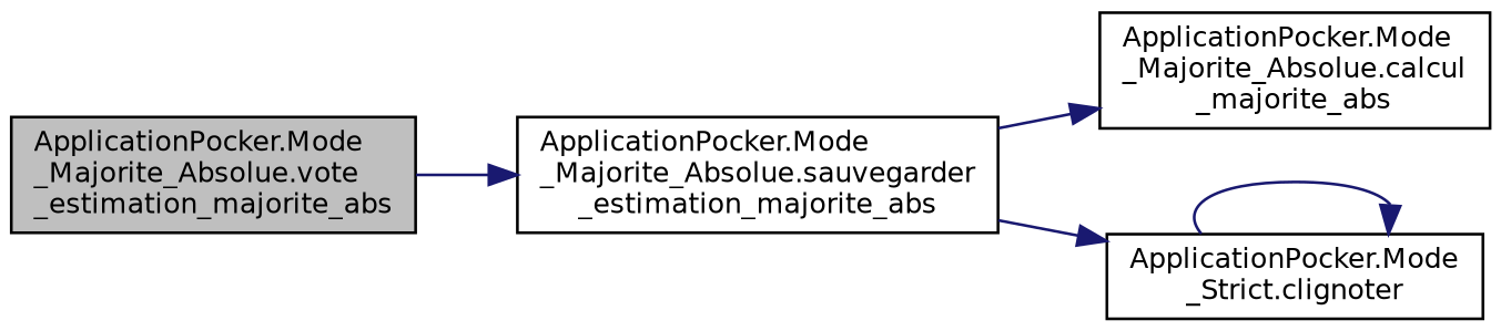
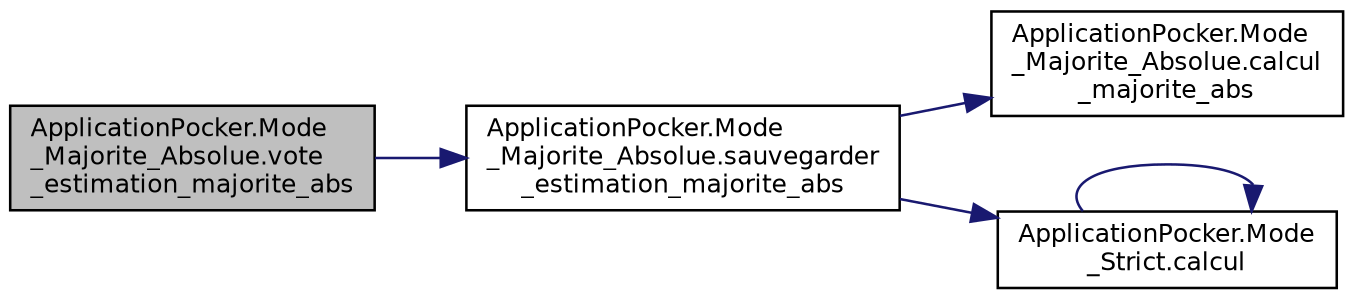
  digraph {
    rankdir=LR
    node [color=black fillcolor=white fontname=Helvetica fontsize=10 shape=record style=filled]
    edge [color=midnightblue fontname=Helvetica fontsize=10 labelfontname=Helvetica labelfontsize=10 style=solid]
    n1 [fillcolor=grey75 fontcolor=black height=0.2 label="ApplicationPocker.Mode\l_Majorite_Absolue.vote\l_estimation_majorite_abs" width=0.4]
    n2 [height=0.2 label="ApplicationPocker.Mode\l_Majorite_Absolue.sauvegarder\l_estimation_majorite_abs" width=0.4]
    n3 [height=0.2 label="ApplicationPocker.Mode\l_Majorite_Absolue.calcul\l_majorite_abs" width=0.4]
-   n4 [height=0.2 label="ApplicationPocker.Mode\l_Strict.clignoter" width=0.4]
+   n4 [height=0.2 label="ApplicationPocker.Mode\l_Strict.calcul" width=0.4]
    n1 -> n2
    n2 -> n3
    n2 -> n4
    n4 -> n4
  }
